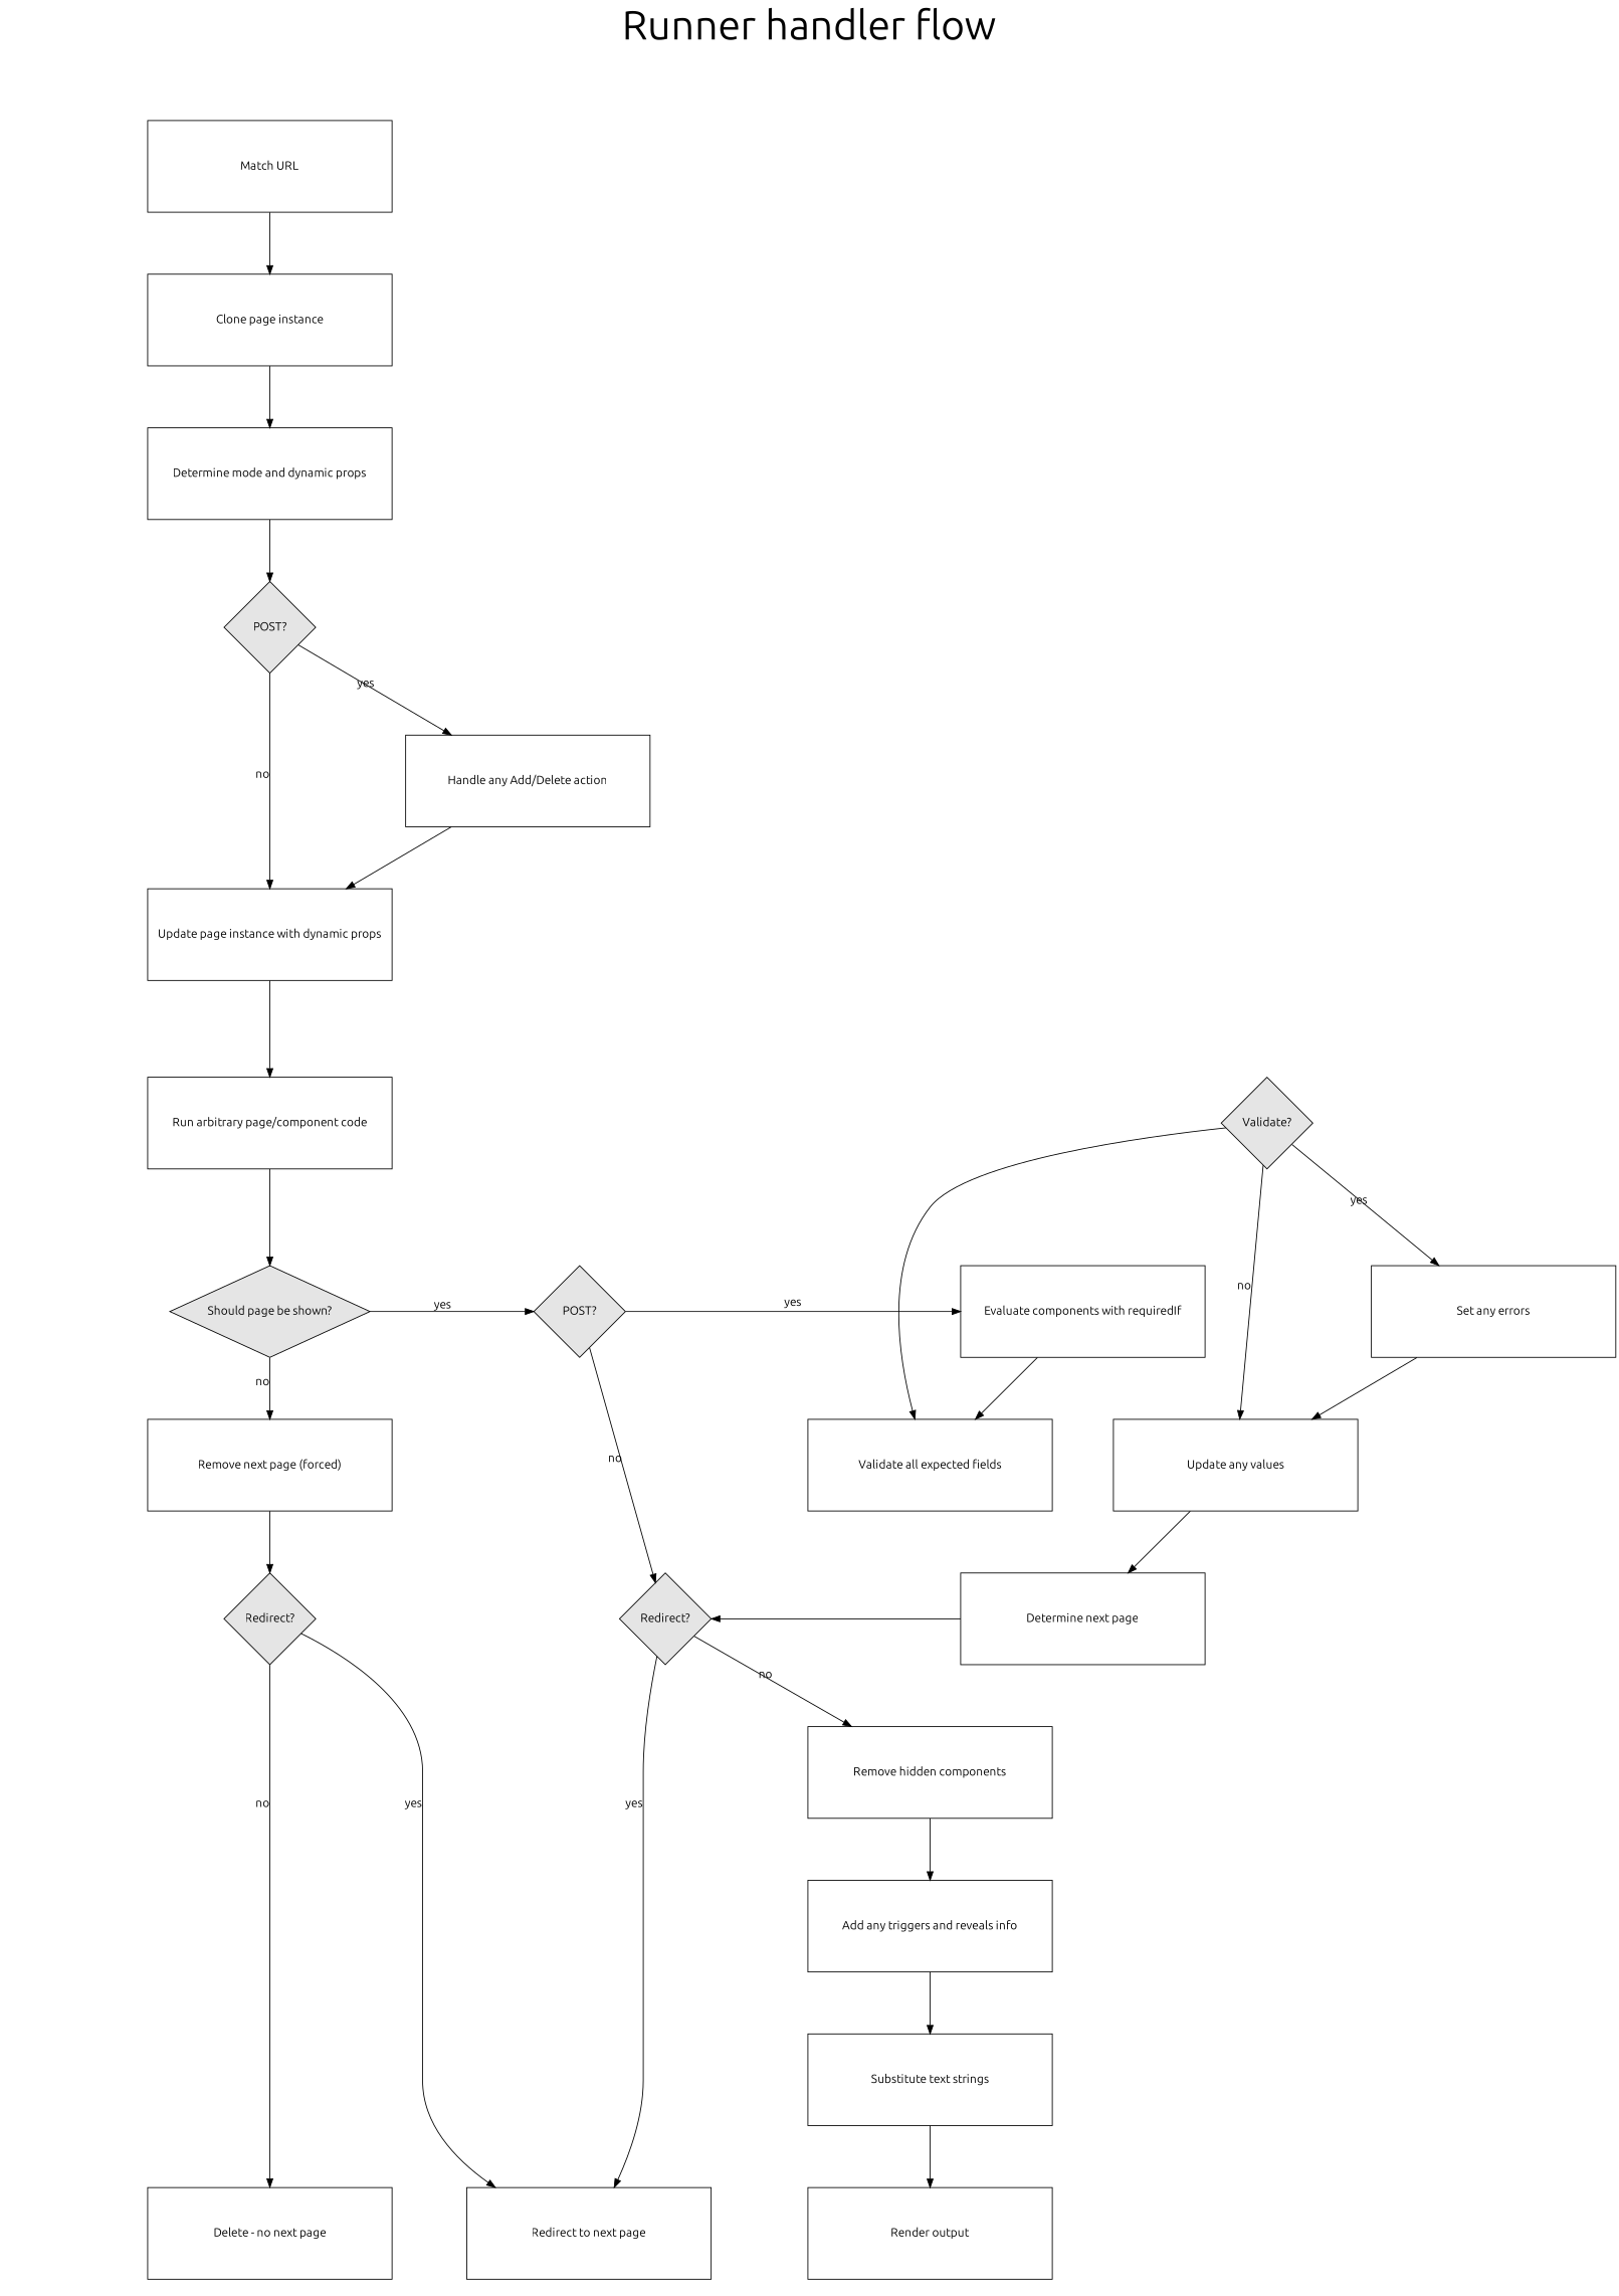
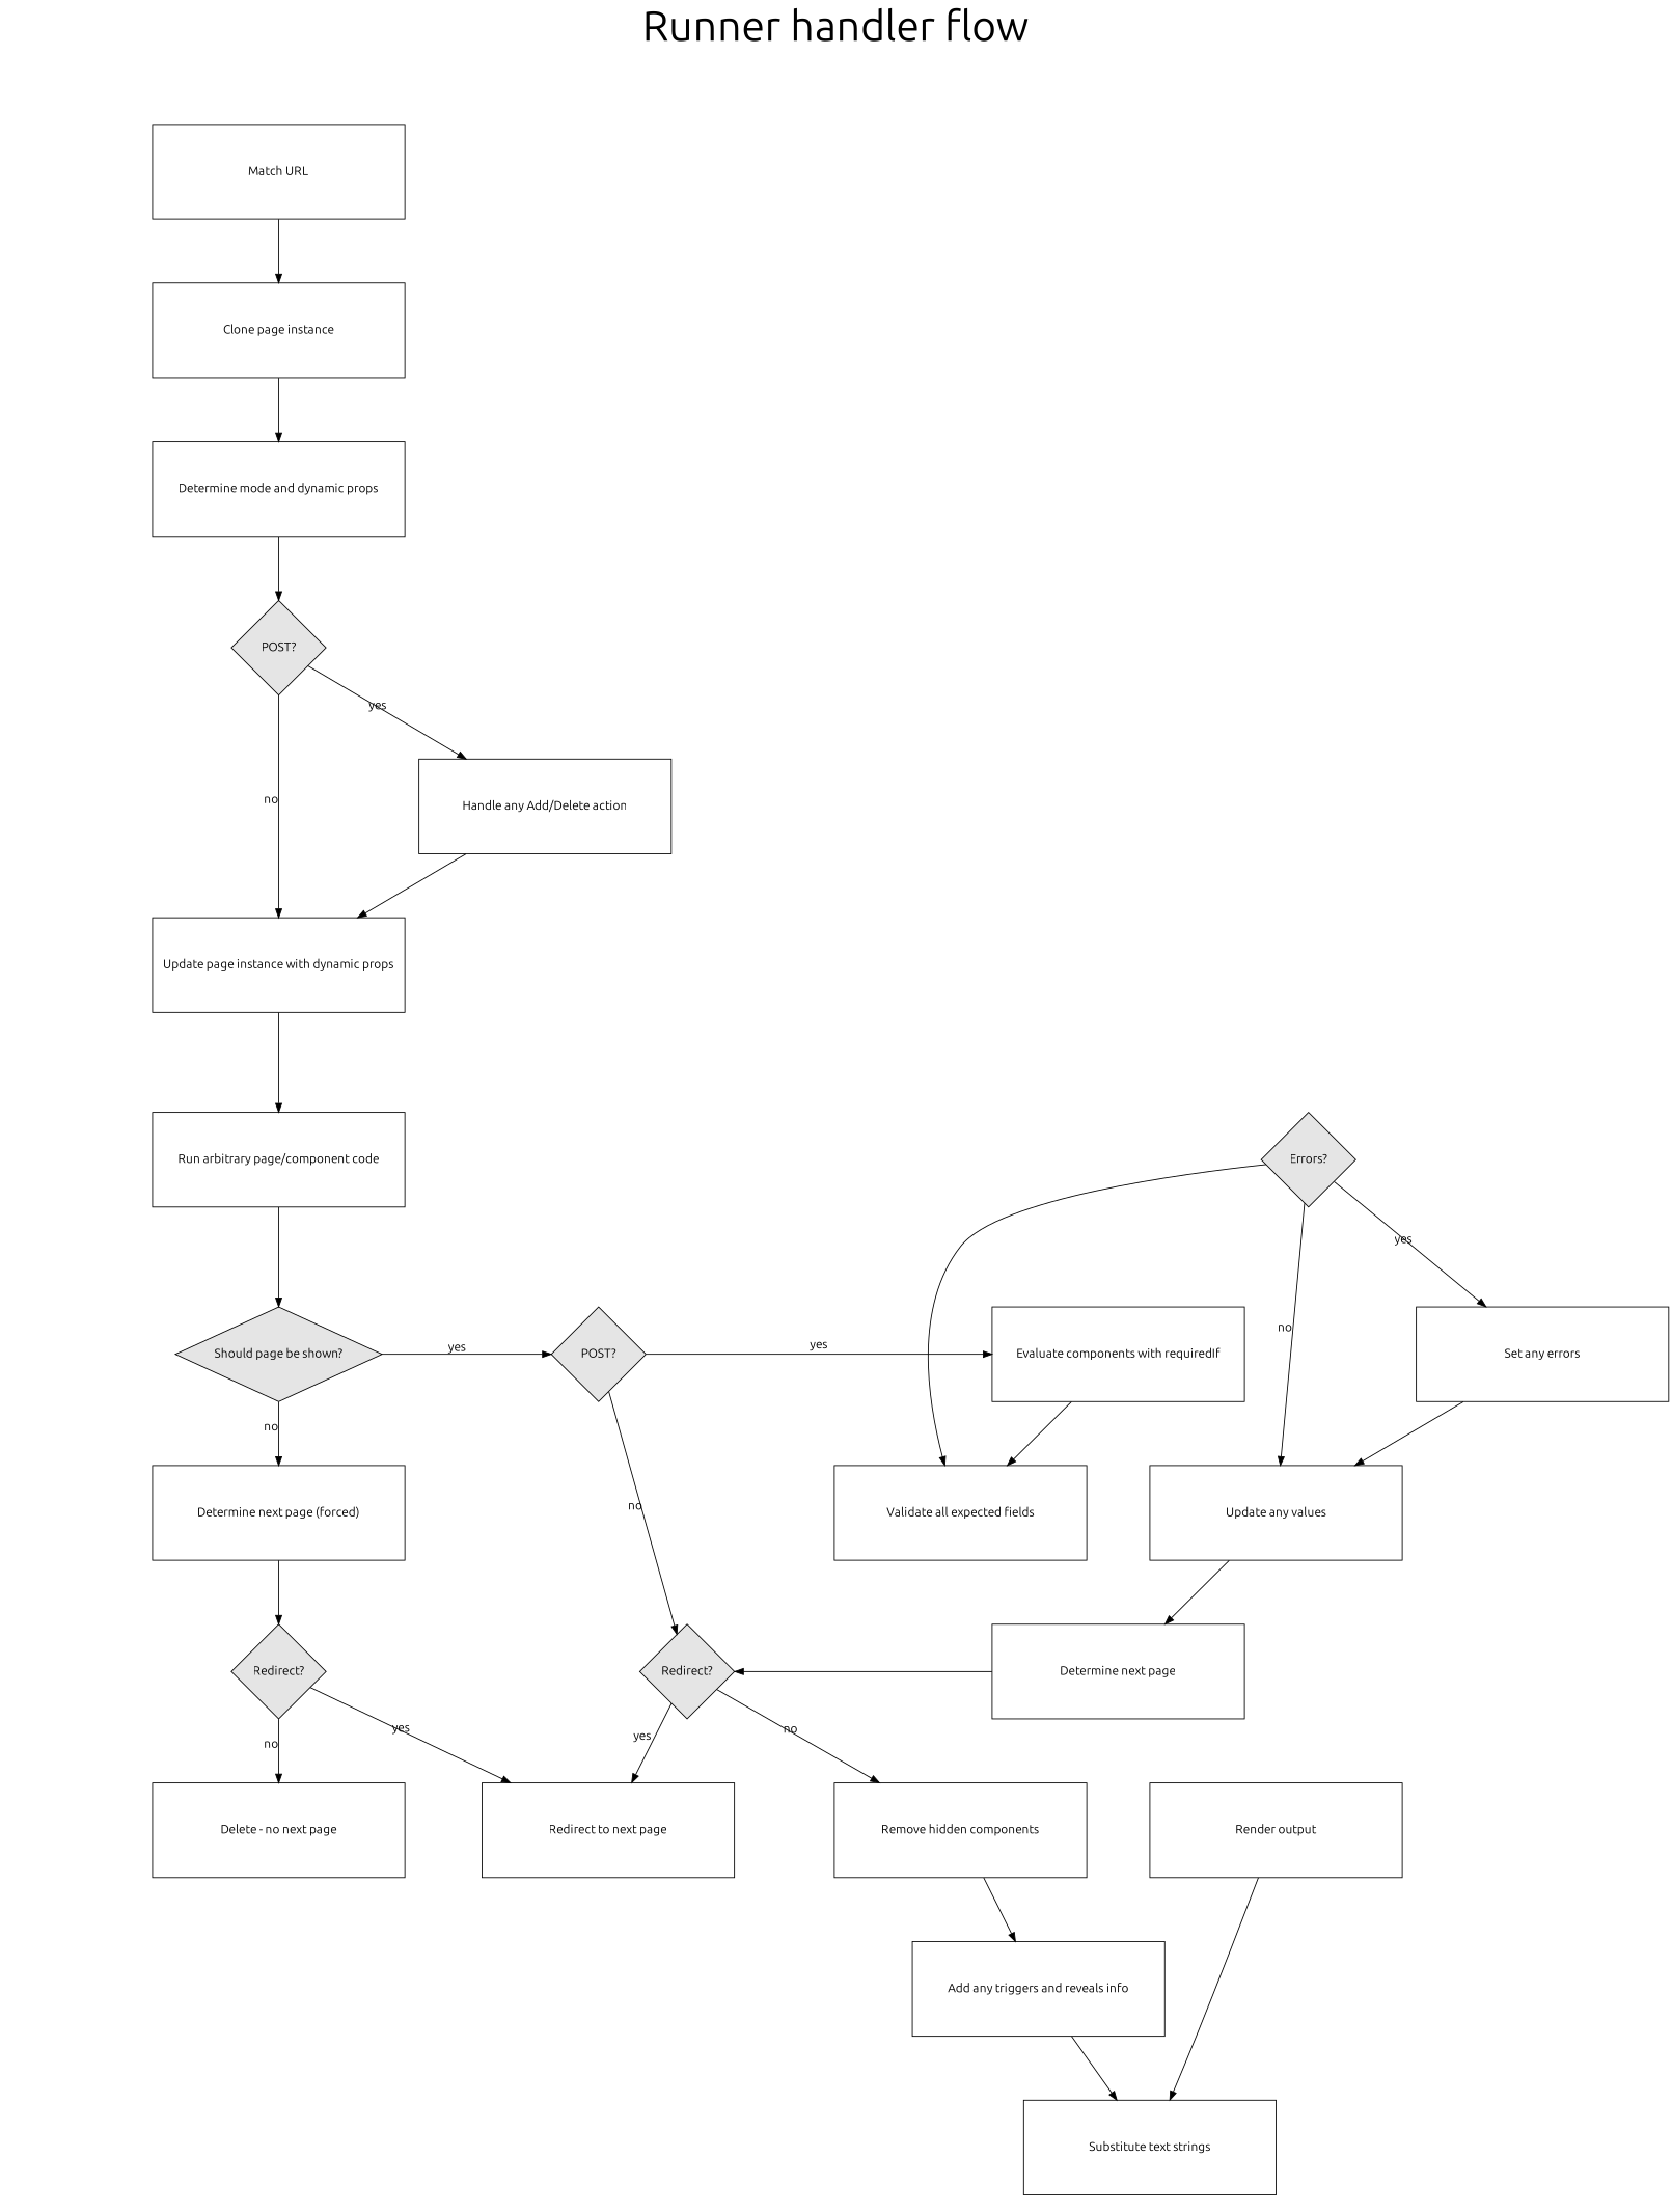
  digraph {
    fontname=Ubuntu
    label=<<font point-size='48'>Runner handler flow</font>>
    labelfontsize=36
    labelloc=t
    newrank=true
    nodesep=1
    ranksep=1
    node [fillcolor=white fontcolor=black fontname=Ubuntu shape=box]
    edge [fontname=Ubuntu]
    n1 [height=1.5 label="Validate all expected fields" width=4]
-   n2 [height=1.5 label="Remove next page (forced)" width=4]
+   n2 [height=1.5 label="Determine next page (forced)" width=4]
    n3 [height=1.5 label="Evaluate components with requiredIf" width=4]
    n4 [fillcolor=gray90 height=1.5 label="Should page be shown?" shape=diamond style=filled width=1.5]
    n5 [fillcolor=gray90 height=1.5 label="POST?" shape=diamond style=filled width=1.5]
    n6 [height=1.5 label="Determine next page" width=4]
    n7 [fillcolor=gray90 height=1.5 label="Redirect?" shape=diamond style=filled width=1.5]
    n8 [fillcolor=gray90 height=1.5 label="Redirect?" shape=diamond style=filled width=1.5]
    n9 [height=1.5 label="Render output" width=4]
    n10 [height=1.5 label="Redirect to next page" width=4]
    n11 [height=1.5 label="Delete - no next page" width=4]
    n12 [height=1.5 label="Match URL" width=4]
    n13 [height=1.5 label="Clone page instance" width=4]
    n14 [height=1.5 label="Determine mode and dynamic props" width=4]
    n15 [height=1.5 label="Update page instance with dynamic props" width=4]
    n16 [height=1.5 label="Run arbitrary page/component code" width=4]
    n17 [fillcolor=gray90 height=1.5 label="POST?" shape=diamond style=filled width=1.5]
    n18 [height=1.5 label="Remove hidden components" width=4]
    n19 [height=1.5 label="Update any values" width=4]
    n20 [height=1.5 label="Add any triggers and reveals info" width=4]
    n21 [height=1.5 label="Substitute text strings" width=4]
-   n22 [fillcolor=gray90 height=1.5 label="Validate?" shape=diamond style=filled width=1.5]
+   n22 [fillcolor=gray90 height=1.5 label="Errors?" shape=diamond style=filled width=1.5]
    n23 [height=1.5 label="Handle any Add/Delete action" width=4]
    n24 [height=1.5 label="Set any errors" width=4]
    subgraph sub_1 {
      rank=same
      n1
      n2
    }
    subgraph sub_2 {
      rank=same
      n6
      n7
      n8
    }
    subgraph sub_3 {
      rank=same
      n3
      n4
      n5
    }
    subgraph sub_4 {
      rank=same
      n9
      n10
      n11
    }
    subgraph cluster_5 {
      style=invis
      n2
      n4
      n8
      n11
      n12
      n13
      n14
      n15
      n16
      n17
    }
    subgraph cluster_6 {
      style=invis
      n5
      n7
      n10
    }
    subgraph cluster_7 {
      style=invis
      n1
      n3
      n6
      n9
      n18
      n19
      n20
      n21
      n22
    }
    n2 -> n8
    n3 -> n1
    n4 -> n2 [xlabel=no]
    n4 -> n5 [xlabel=yes]
    n5 -> n3 [label=yes]
    n5 -> n7 [xlabel=no]
    n6 -> n7
    n7 -> n10 [xlabel=yes]
    n7 -> n18 [xlabel=no]
    n8 -> n10 [xlabel=yes]
    n8 -> n11 [xlabel=no]
    n12 -> n13
    n13 -> n14
    n14 -> n17
    n15 -> n16
    n16 -> n4
    n17 -> n15 [xlabel=no]
    n17 -> n23 [xlabel=yes]
    n18 -> n20
    n19 -> n6
    n20 -> n21
-   n21 -> n9
+   n9 -> n21
    n22 -> n1
    n22 -> n19 [xlabel=no]
    n22 -> n24 [xlabel=yes]
    n23 -> n15
    n24 -> n19
  }
